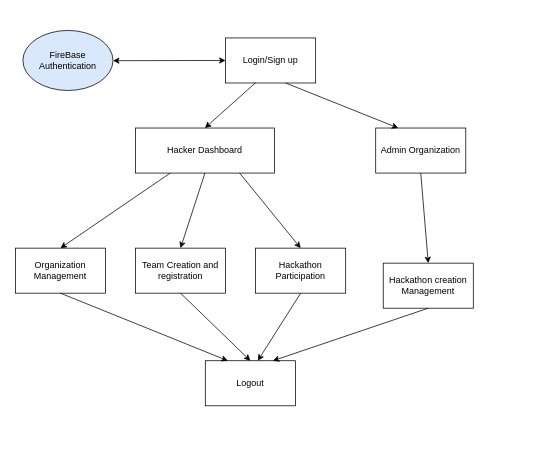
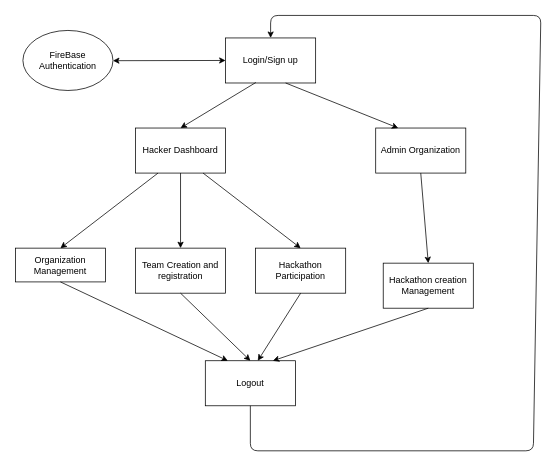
  <mxCell id="0" />
  <mxCell id="1" parent="0" />
  <mxCell id="2" value="Login/Sign up" style="rounded=0;whiteSpace=wrap;html=1;" vertex="1" parent="1"><mxGeometry x="300" y="50" width="120" height="60" as="geometry" /></mxCell>
- <mxCell id="3" value="FireBase Authentication" style="ellipse;whiteSpace=wrap;html=1;fillColor=#dae8fc;" vertex="1" parent="1"><mxGeometry x="30" y="40" width="120" height="80" as="geometry" /></mxCell>
- <mxCell id="4" value="Hacker Dashboard" style="rounded=0;whiteSpace=wrap;html=1;" vertex="1" parent="1"><mxGeometry x="180" y="170" width="185" height="60" as="geometry" /></mxCell>
+ <mxCell id="3" value="FireBase Authentication" style="ellipse;whiteSpace=wrap;html=1;" vertex="1" parent="1"><mxGeometry x="30" y="40" width="120" height="80" as="geometry" /></mxCell>
+ <mxCell id="4" value="Hacker Dashboard" style="rounded=0;whiteSpace=wrap;html=1;" vertex="1" parent="1"><mxGeometry x="180" y="170" width="120" height="60" as="geometry" /></mxCell>
  <mxCell id="5" value="Admin Organization" style="rounded=0;whiteSpace=wrap;html=1;" vertex="1" parent="1"><mxGeometry x="500" y="170" width="120" height="60" as="geometry" /></mxCell>
  <mxCell id="6" value="" style="endArrow=classic;startArrow=classic;html=1;entryX=0;entryY=0.5;entryDx=0;entryDy=0;" edge="1" parent="1" source="3" target="2"><mxGeometry width="50" height="50" relative="1" as="geometry"><mxPoint x="190" y="120" as="sourcePoint" /><mxPoint x="240" y="70" as="targetPoint" /></mxGeometry></mxCell>
  <mxCell id="7" value="" style="endArrow=classic;html=1;exitX=0.336;exitY=0.989;exitDx=0;exitDy=0;exitPerimeter=0;entryX=0.5;entryY=0;entryDx=0;entryDy=0;" edge="1" parent="1" source="2" target="4"><mxGeometry width="50" height="50" relative="1" as="geometry"><mxPoint x="300" y="230" as="sourcePoint" /><mxPoint x="350" y="180" as="targetPoint" /></mxGeometry></mxCell>
  <mxCell id="8" value="" style="endArrow=classic;html=1;entryX=0.25;entryY=0;entryDx=0;entryDy=0;" edge="1" parent="1" target="5"><mxGeometry width="50" height="50" relative="1" as="geometry"><mxPoint x="380" y="110" as="sourcePoint" /><mxPoint x="460" y="170" as="targetPoint" /></mxGeometry></mxCell>
  <mxCell id="9" value="Hackathon creation Management" style="rounded=0;whiteSpace=wrap;html=1;" vertex="1" parent="1"><mxGeometry x="510" y="350" width="120" height="60" as="geometry" /></mxCell>
- <mxCell id="10" value="Organization Management" style="rounded=0;whiteSpace=wrap;html=1;" vertex="1" parent="1"><mxGeometry x="20" y="330" width="120" height="60" as="geometry" /></mxCell>
+ <mxCell id="10" value="Organization Management" style="rounded=0;whiteSpace=wrap;html=1;" vertex="1" parent="1"><mxGeometry x="20" y="330" width="120" height="45" as="geometry" /></mxCell>
  <mxCell id="11" value="Team Creation and registration" style="rounded=0;whiteSpace=wrap;html=1;" vertex="1" parent="1"><mxGeometry x="180" y="330" width="120" height="60" as="geometry" /></mxCell>
  <mxCell id="12" value="Hackathon Participation" style="rounded=0;whiteSpace=wrap;html=1;" vertex="1" parent="1"><mxGeometry x="340" y="330" width="120" height="60" as="geometry" /></mxCell>
  <mxCell id="13" value="" style="endArrow=classic;html=1;exitX=0.25;exitY=1;exitDx=0;exitDy=0;entryX=0.5;entryY=0;entryDx=0;entryDy=0;" edge="1" parent="1" source="4" target="10"><mxGeometry width="50" height="50" relative="1" as="geometry"><mxPoint x="250" y="240" as="sourcePoint" /><mxPoint x="230" y="250" as="targetPoint" /></mxGeometry></mxCell>
  <mxCell id="14" value="" style="endArrow=classic;html=1;entryX=0.5;entryY=0;entryDx=0;entryDy=0;exitX=0.5;exitY=1;exitDx=0;exitDy=0;" edge="1" parent="1" source="4" target="11"><mxGeometry width="50" height="50" relative="1" as="geometry"><mxPoint x="180" y="300" as="sourcePoint" /><mxPoint x="240" y="260" as="targetPoint" /></mxGeometry></mxCell>
  <mxCell id="15" value="" style="endArrow=classic;html=1;entryX=0.5;entryY=0;entryDx=0;entryDy=0;exitX=0.75;exitY=1;exitDx=0;exitDy=0;" edge="1" parent="1" source="4" target="12"><mxGeometry width="50" height="50" relative="1" as="geometry"><mxPoint x="190" y="310" as="sourcePoint" /><mxPoint x="250" y="270" as="targetPoint" /></mxGeometry></mxCell>
  <mxCell id="16" value="" style="endArrow=classic;html=1;exitX=0.5;exitY=1;exitDx=0;exitDy=0;entryX=0.5;entryY=0;entryDx=0;entryDy=0;" edge="1" parent="1" source="5" target="9"><mxGeometry width="50" height="50" relative="1" as="geometry"><mxPoint x="570" y="310" as="sourcePoint" /><mxPoint x="620" y="260" as="targetPoint" /></mxGeometry></mxCell>
  <mxCell id="17" value="Logout" style="rounded=0;whiteSpace=wrap;html=1;" vertex="1" parent="1"><mxGeometry x="273" y="480" width="120" height="60" as="geometry" /></mxCell>
  <mxCell id="18" value="" style="endArrow=classic;html=1;exitX=0.5;exitY=1;exitDx=0;exitDy=0;entryX=0.583;entryY=0;entryDx=0;entryDy=0;entryPerimeter=0;" edge="1" parent="1" source="12" target="17"><mxGeometry width="50" height="50" relative="1" as="geometry"><mxPoint x="370" y="380" as="sourcePoint" /><mxPoint x="470" y="490" as="targetPoint" /></mxGeometry></mxCell>
  <mxCell id="19" value="" style="endArrow=classic;html=1;exitX=0.5;exitY=1;exitDx=0;exitDy=0;entryX=0.75;entryY=0;entryDx=0;entryDy=0;" edge="1" parent="1" source="9" target="17"><mxGeometry width="50" height="50" relative="1" as="geometry"><mxPoint x="480" y="380" as="sourcePoint" /><mxPoint x="420" y="490" as="targetPoint" /></mxGeometry></mxCell>
  <mxCell id="20" value="" style="endArrow=classic;html=1;entryX=0.5;entryY=0;entryDx=0;entryDy=0;exitX=0.5;exitY=1;exitDx=0;exitDy=0;" edge="1" parent="1" source="11" target="17"><mxGeometry width="50" height="50" relative="1" as="geometry"><mxPoint x="233" y="380" as="sourcePoint" /><mxPoint x="333" y="490" as="targetPoint" /></mxGeometry></mxCell>
+ <mxCell id="21" value="" style="endArrow=classic;html=1;exitX=0.5;exitY=1;exitDx=0;exitDy=0;entryX=0.5;entryY=0;entryDx=0;entryDy=0;" edge="1" parent="1" source="17" target="2"><mxGeometry width="50" height="50" relative="1" as="geometry"><mxPoint x="320" y="540" as="sourcePoint" /><mxPoint x="360" y="20" as="targetPoint" /><Array as="points"><mxPoint x="333" y="600" /><mxPoint x="710" y="600" /><mxPoint x="720" y="20" /><mxPoint x="360" y="20" /></Array></mxGeometry></mxCell>
  <mxCell id="22" value="" style="endArrow=classic;html=1;exitX=0.5;exitY=1;exitDx=0;exitDy=0;entryX=0.25;entryY=0;entryDx=0;entryDy=0;" edge="1" parent="1" source="10" target="17"><mxGeometry width="50" height="50" relative="1" as="geometry"><mxPoint x="100" y="400" as="sourcePoint" /><mxPoint x="330" y="500" as="targetPoint" /></mxGeometry></mxCell>
